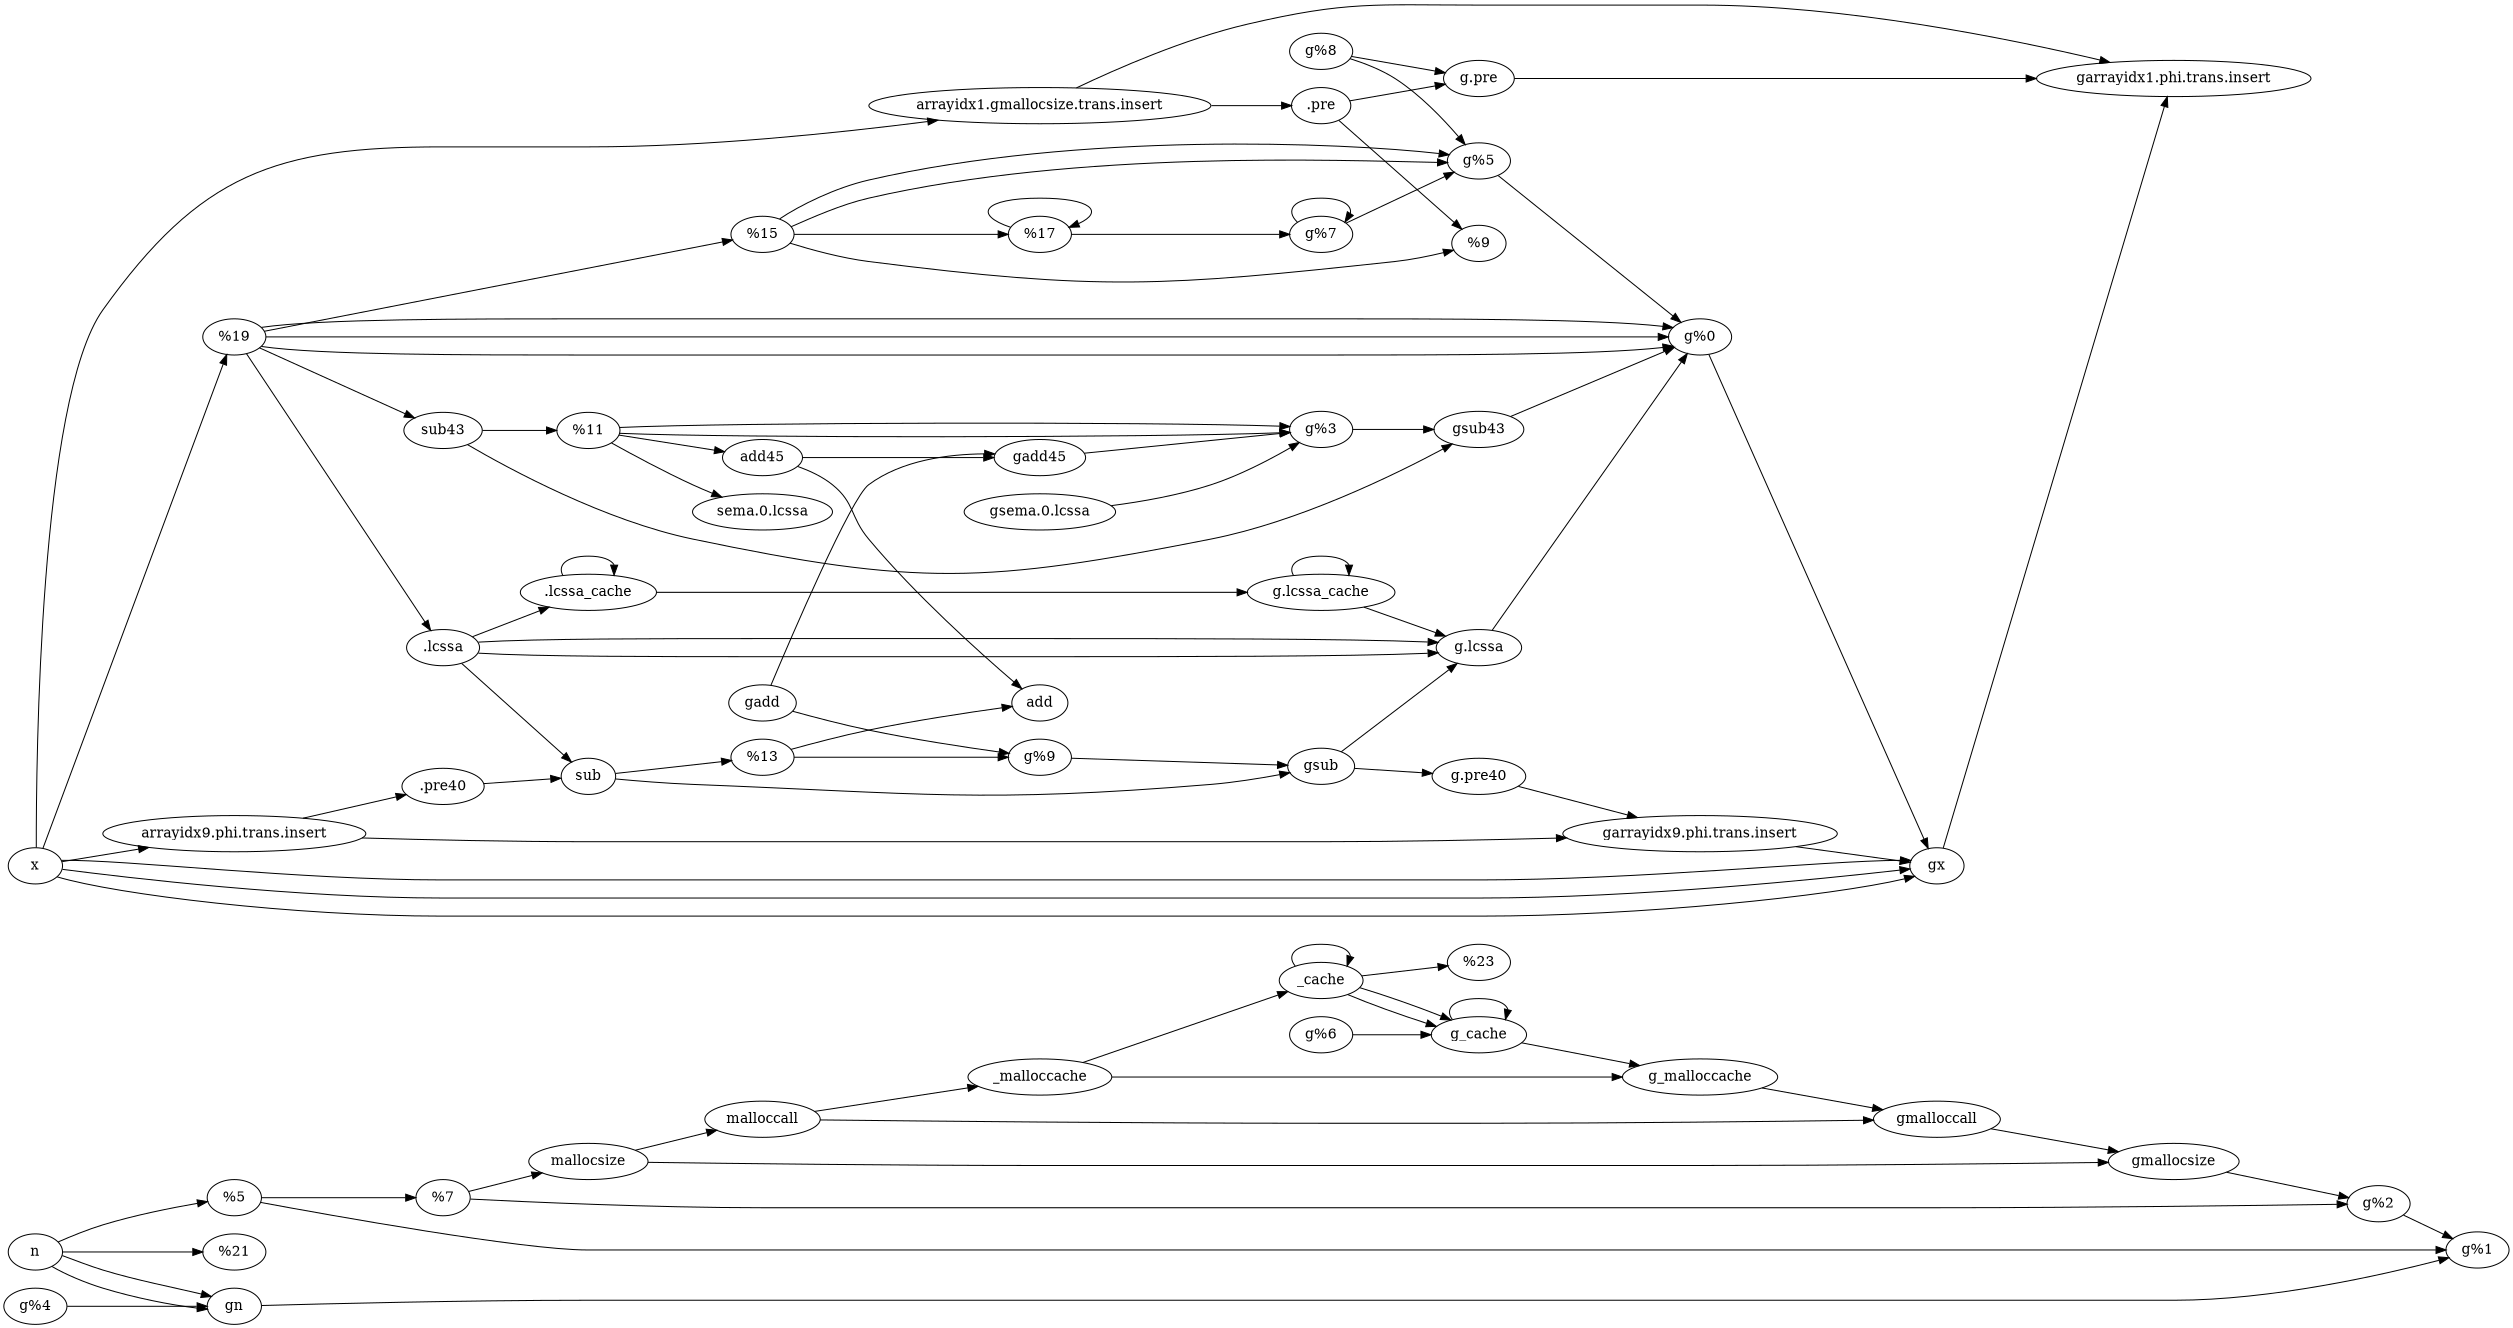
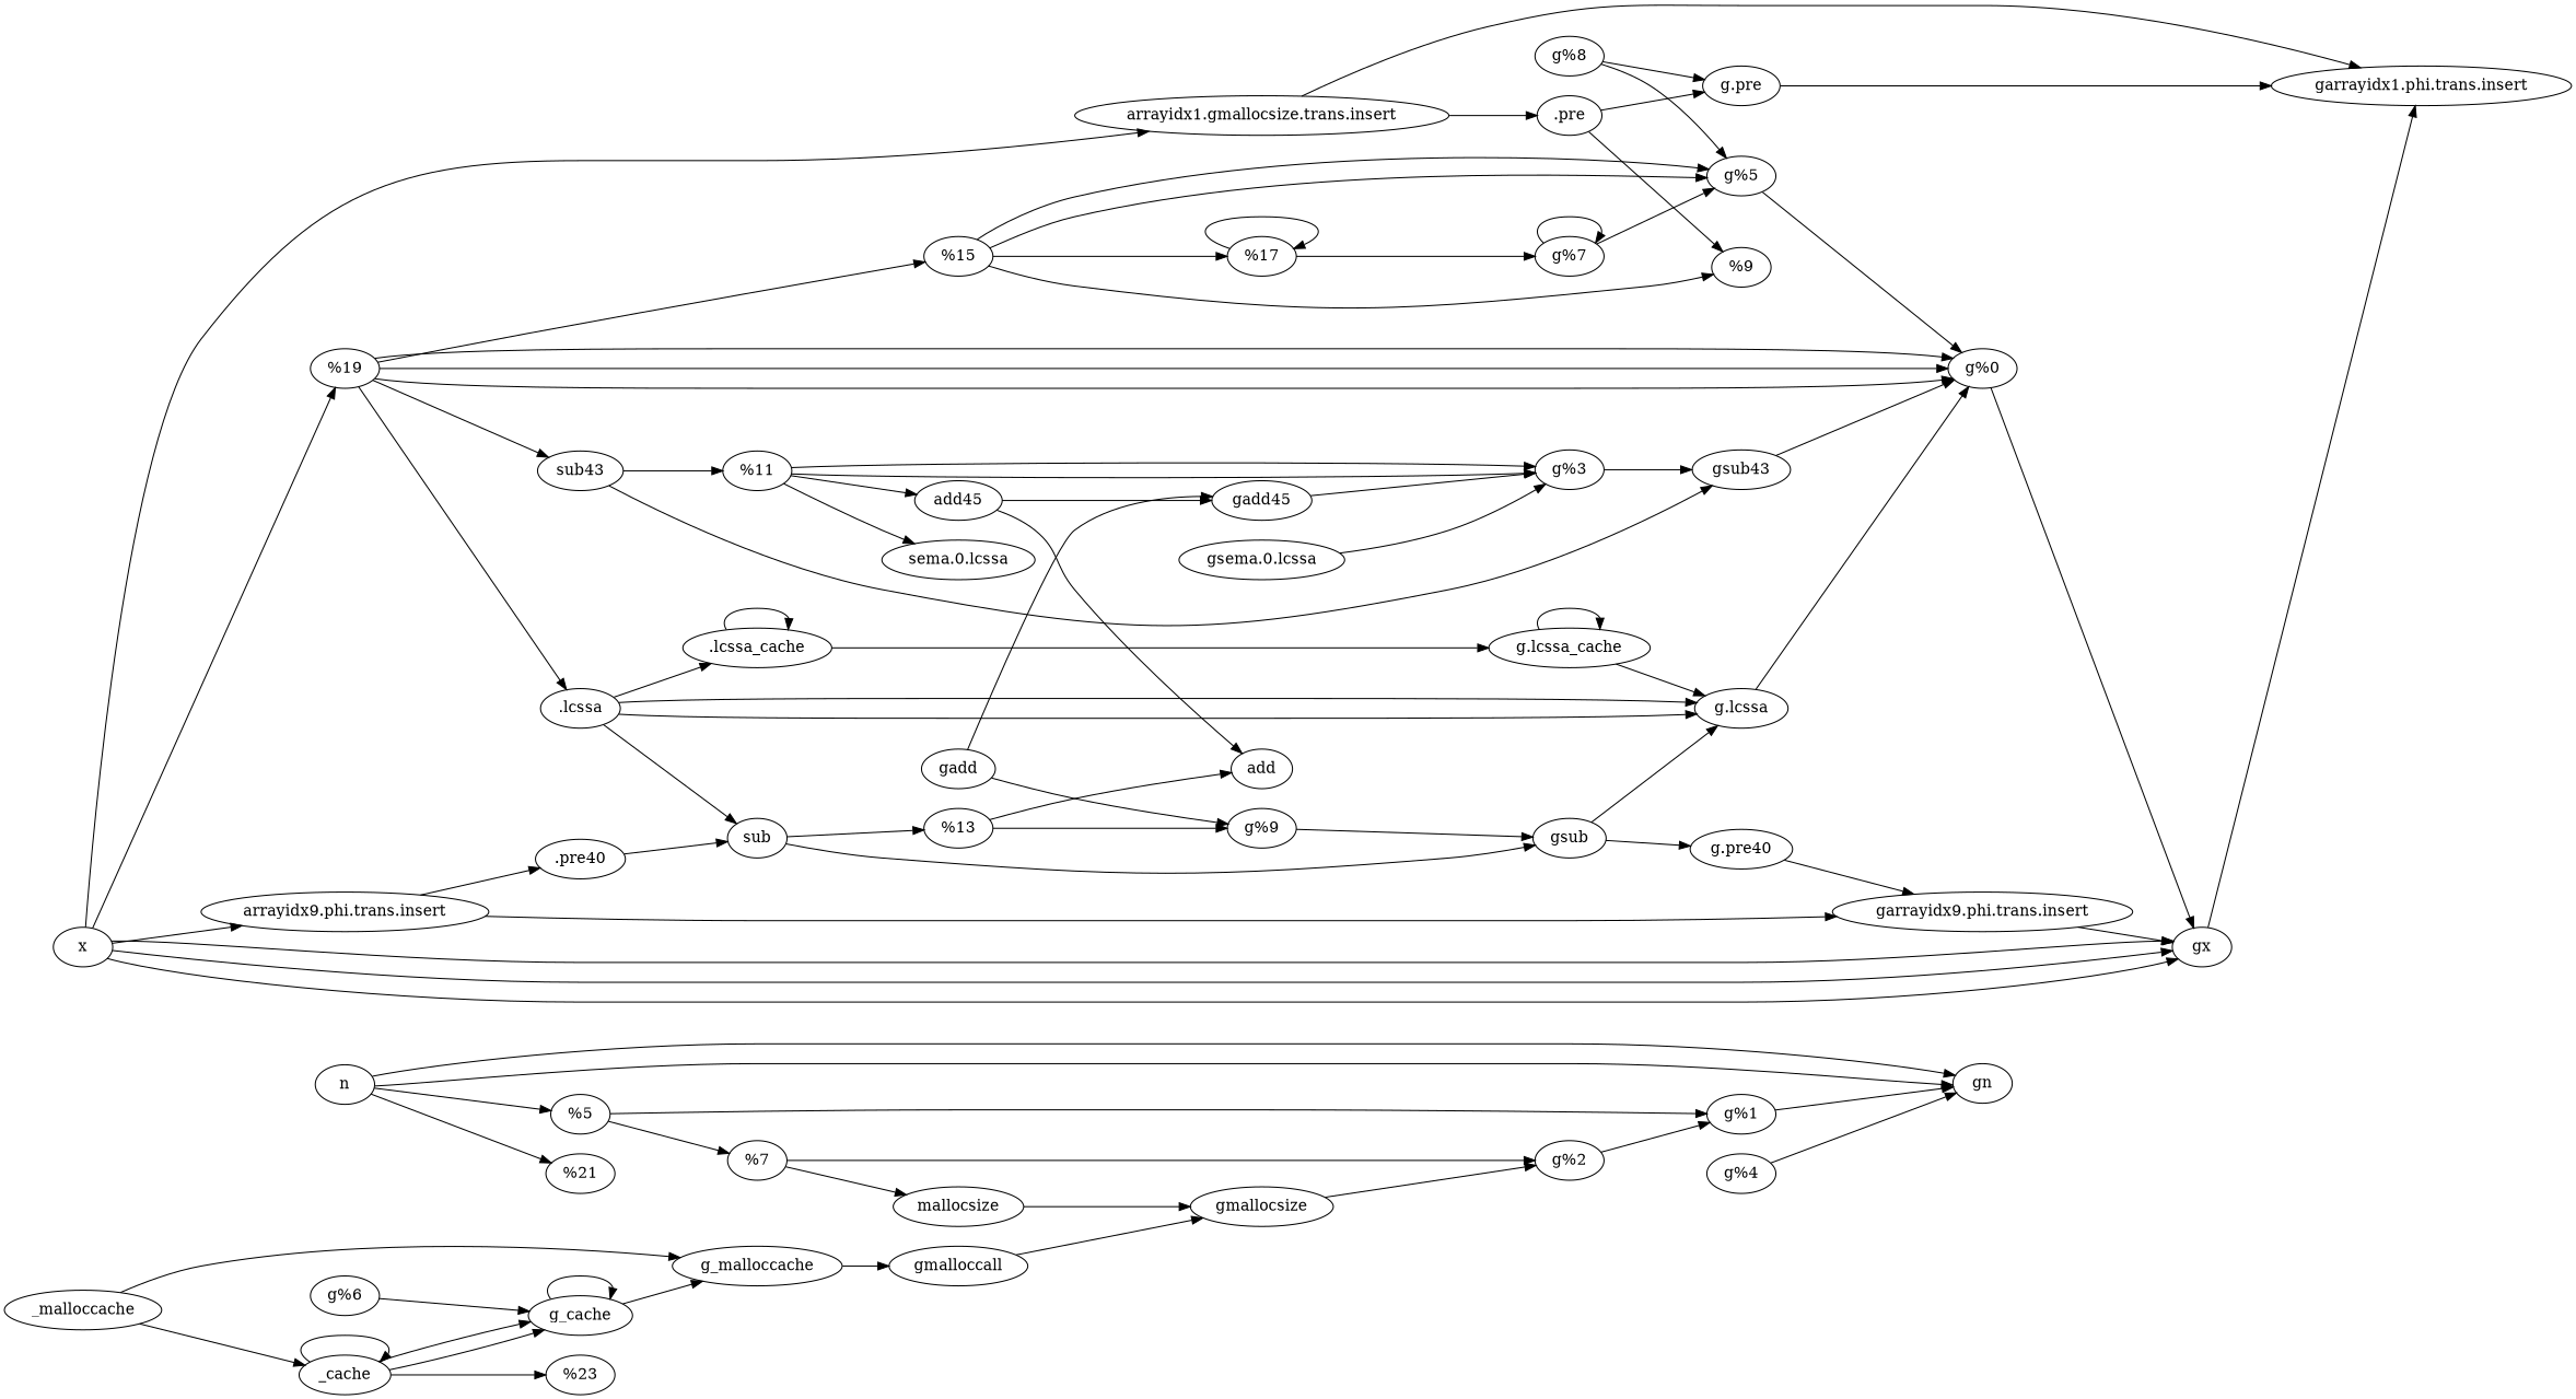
  digraph {
    rankdir=LR
    "%5"
    "%7"
    mallocsize
    n4 [label="arrayidx1.gmallocsize.trans.insert"]
    ".pre"
    "%9"
    sub43
    "%11"
    "sema.0.lcssa"
    add45
    add
    ".lcssa"
    ".lcssa_cache"
    sub
    "%13"
    "%15"
    "%17"
    "arrayidx9.phi.trans.insert"
    ".pre40"
    "%19"
    x
    n
    "%21"
-   malloccall
    _malloccache
    _cache
    "%23"
    "g%1"
    "g%2"
    "garrayidx1.phi.trans.insert"
    "g.pre"
    gsub43
    "g%3"
    gadd45
    "g.lcssa"
    "g.lcssa_cache"
    gsub
    "g%5"
    "g%7"
    "g%9"
    "garrayidx9.phi.trans.insert"
    "g.pre40"
    "g%0"
    gx
    gn
    gmalloccall
    g_malloccache
    gmallocsize
    g_cache
    "gsema.0.lcssa"
    gadd
    "g%4"
    "g%8"
    "g%6"
    subgraph sub_1 {
      "%5"
      "%7"
      mallocsize
      n4
      ".pre"
      "%9"
      sub43
      "%11"
      "sema.0.lcssa"
      add45
      add
      ".lcssa"
      ".lcssa_cache"
      sub
      "%13"
      "%15"
      "%17"
      "arrayidx9.phi.trans.insert"
      ".pre40"
      "%19"
      x
      n
      "%21"
-     malloccall
      _malloccache
      _cache
      "%23"
    }
    subgraph sub_2 {
      "%5"
      "%7"
      mallocsize
      n4
      ".pre"
      sub43
      "%11"
      add45
      ".lcssa"
      ".lcssa_cache"
      sub
      "%13"
      "%15"
      "%17"
      "arrayidx9.phi.trans.insert"
      ".pre40"
      "%19"
      x
      n
-     malloccall
      _malloccache
      _cache
      "g%1"
      "g%2"
      "garrayidx1.phi.trans.insert"
      "g.pre"
      gsub43
      "g%3"
      gadd45
      "g.lcssa"
      "g.lcssa_cache"
      gsub
      "g%5"
      "g%7"
      "g%9"
      "garrayidx9.phi.trans.insert"
      "g.pre40"
      "g%0"
      gx
      gn
      gmalloccall
      g_malloccache
      gmallocsize
      g_cache
      "gsema.0.lcssa"
      gadd
      "g%4"
      "g%8"
      "g%6"
    }
    "%5" -> "%7"
    "%5" -> "g%1"
    "%7" -> mallocsize
    "%7" -> "g%2"
-   mallocsize -> malloccall
    mallocsize -> gmallocsize
    n4 -> ".pre"
    n4 -> "garrayidx1.phi.trans.insert"
    ".pre" -> "%9"
    ".pre" -> "g.pre"
    sub43 -> "%11"
    sub43 -> gsub43
    "%11" -> "sema.0.lcssa"
    "%11" -> add45
    "%11" -> "g%3"
    "%11" -> "g%3"
    add45 -> add
    add45 -> gadd45
    ".lcssa" -> ".lcssa_cache"
    ".lcssa" -> sub
    ".lcssa" -> "g.lcssa"
    ".lcssa" -> "g.lcssa"
    ".lcssa_cache" -> ".lcssa_cache"
    ".lcssa_cache" -> "g.lcssa_cache"
    sub -> "%13"
    sub -> gsub
    "%13" -> add
    "%13" -> "g%9"
    "%15" -> "%9"
    "%15" -> "%17"
    "%15" -> "g%5"
    "%15" -> "g%5"
    "%17" -> "%17"
    "%17" -> "g%7"
    "arrayidx9.phi.trans.insert" -> ".pre40"
    "arrayidx9.phi.trans.insert" -> "garrayidx9.phi.trans.insert"
    ".pre40" -> sub
    "%19" -> sub43
    "%19" -> ".lcssa"
    "%19" -> "%15"
    "%19" -> "g%0"
    "%19" -> "g%0"
    "%19" -> "g%0"
    x -> n4
    x -> "arrayidx9.phi.trans.insert"
    x -> "%19"
    x -> gx
    x -> gx
    x -> gx
    n -> "%5"
    n -> "%21"
    n -> gn
    n -> gn
-   malloccall -> _malloccache
-   malloccall -> gmalloccall
    _malloccache -> _cache
    _malloccache -> g_malloccache
    _cache -> _cache
    _cache -> "%23"
    _cache -> g_cache
    _cache -> g_cache
-   gn -> "g%1"
+   "g%1" -> gn
    "g%2" -> "g%1"
    "g.pre" -> "garrayidx1.phi.trans.insert"
    gsub43 -> "g%0"
    "g%3" -> gsub43
    gadd45 -> "g%3"
    "g.lcssa" -> "g%0"
    "g.lcssa_cache" -> "g.lcssa"
    "g.lcssa_cache" -> "g.lcssa_cache"
    gsub -> "g.lcssa"
    gsub -> "g.pre40"
    "g%5" -> "g%0"
    "g%7" -> "g%5"
    "g%7" -> "g%7"
    "g%9" -> gsub
    "garrayidx9.phi.trans.insert" -> gx
    "g.pre40" -> "garrayidx9.phi.trans.insert"
    "g%0" -> gx
    gx -> "garrayidx1.phi.trans.insert"
    gmalloccall -> gmallocsize
    g_malloccache -> gmalloccall
    gmallocsize -> "g%2"
    g_cache -> g_malloccache
    g_cache -> g_cache
    "gsema.0.lcssa" -> "g%3"
    gadd -> gadd45
    gadd -> "g%9"
    "g%4" -> gn
    "g%8" -> "g.pre"
    "g%8" -> "g%5"
    "g%6" -> g_cache
  }
